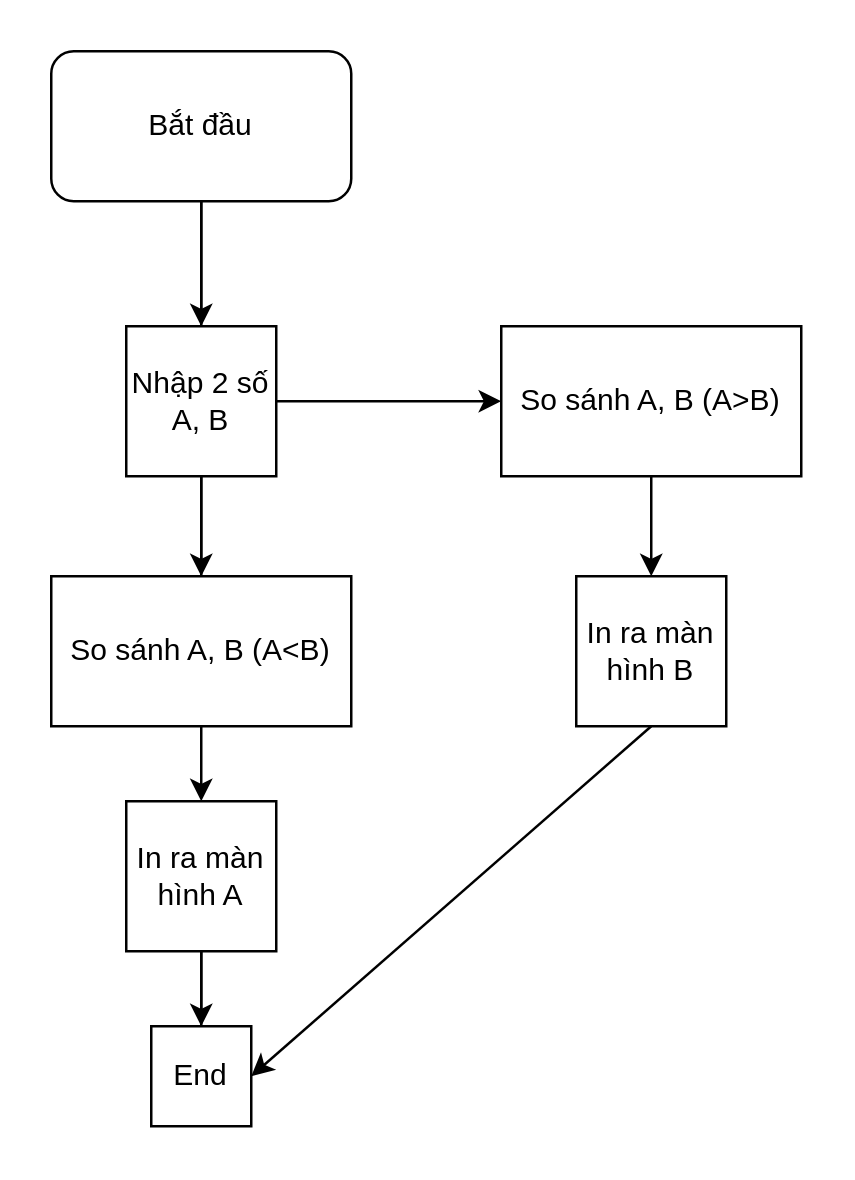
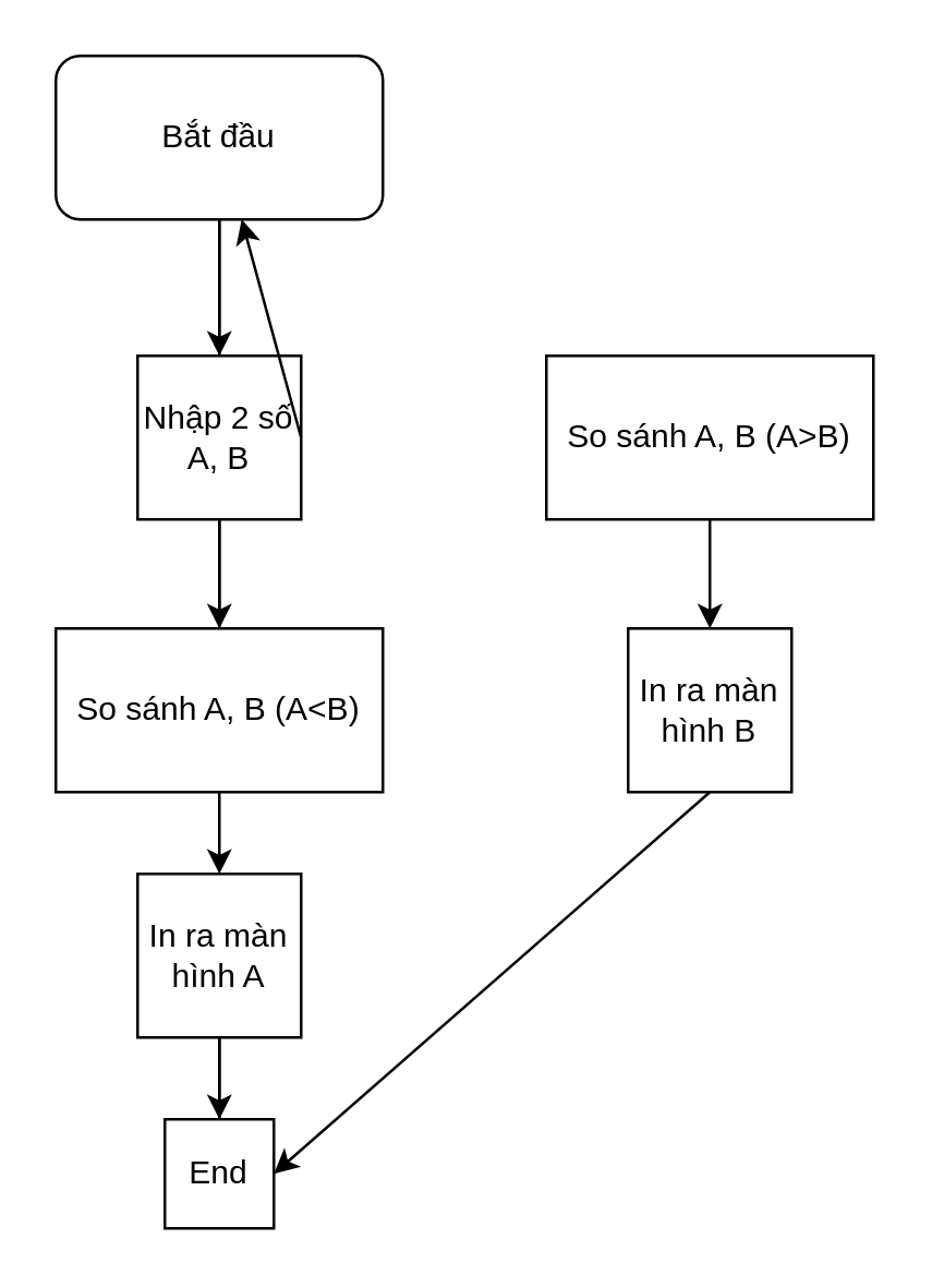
  <mxCell id="0" />
  <mxCell id="1" parent="0" />
  <mxCell id="2" style="edgeStyle=orthogonalEdgeStyle;rounded=0;orthogonalLoop=1;jettySize=auto;html=1;" edge="1" parent="1" source="3"><mxGeometry relative="1" as="geometry"><mxPoint x="80" y="130" as="targetPoint" /></mxGeometry></mxCell>
  <mxCell id="3" value="Bắt đầu" style="whiteSpace=wrap;html=1;rounded=1;" vertex="1" parent="1"><mxGeometry x="20" y="20" width="120" height="60" as="geometry" /></mxCell>
  <mxCell id="4" value="" style="endArrow=none;html=1;rounded=0;" edge="1" parent="1" source="3"><mxGeometry width="50" height="50" relative="1" as="geometry"><mxPoint x="80" y="130" as="sourcePoint" /><mxPoint x="80" y="130" as="targetPoint" /></mxGeometry></mxCell>
  <mxCell id="5" style="edgeStyle=orthogonalEdgeStyle;rounded=0;orthogonalLoop=1;jettySize=auto;html=1;exitX=0.5;exitY=1;exitDx=0;exitDy=0;entryX=0.5;entryY=0;entryDx=0;entryDy=0;" edge="1" parent="1" source="6" target="8"><mxGeometry relative="1" as="geometry" /></mxCell>
  <mxCell id="6" value="Nhập 2 số A, B" style="whiteSpace=wrap;html=1;aspect=fixed;" vertex="1" parent="1"><mxGeometry x="50" y="130" width="60" height="60" as="geometry" /></mxCell>
  <mxCell id="7" value="" style="endArrow=none;html=1;rounded=0;entryX=0.5;entryY=1;entryDx=0;entryDy=0;" edge="1" parent="1" target="6"><mxGeometry width="50" height="50" relative="1" as="geometry"><mxPoint x="80" y="230" as="sourcePoint" /><mxPoint x="130" y="180" as="targetPoint" /></mxGeometry></mxCell>
  <mxCell id="8" value="So sánh A, B (A&amp;lt;B)" style="rounded=0;whiteSpace=wrap;html=1;" vertex="1" parent="1"><mxGeometry x="20" y="230" width="120" height="60" as="geometry" /></mxCell>
  <mxCell id="9" value="" style="endArrow=none;html=1;rounded=0;entryX=0.5;entryY=0;entryDx=0;entryDy=0;" edge="1" parent="1" target="14"><mxGeometry width="50" height="50" relative="1" as="geometry"><mxPoint x="80" y="330" as="sourcePoint" /><mxPoint x="130" y="280" as="targetPoint" /></mxGeometry></mxCell>
  <mxCell id="10" value="" style="endArrow=none;html=1;rounded=0;entryX=0.5;entryY=0;entryDx=0;entryDy=0;" edge="1" parent="1" target="11"><mxGeometry width="50" height="50" relative="1" as="geometry"><mxPoint x="80" y="410" as="sourcePoint" /><mxPoint x="80" y="380" as="targetPoint" /><Array as="points"><mxPoint x="80" y="380" /></Array></mxGeometry></mxCell>
  <mxCell id="11" value="End" style="whiteSpace=wrap;html=1;aspect=fixed;" vertex="1" parent="1"><mxGeometry x="60" y="410" width="40" height="40" as="geometry" /></mxCell>
  <mxCell id="12" value="So sánh A, B (A&amp;gt;B)" style="rounded=0;whiteSpace=wrap;html=1;" vertex="1" parent="1"><mxGeometry x="200" y="130" width="120" height="60" as="geometry" /></mxCell>
  <mxCell id="13" style="edgeStyle=orthogonalEdgeStyle;rounded=0;orthogonalLoop=1;jettySize=auto;html=1;" edge="1" parent="1" source="14" target="11"><mxGeometry relative="1" as="geometry" /></mxCell>
  <mxCell id="14" value="In ra màn hình A" style="whiteSpace=wrap;html=1;aspect=fixed;" vertex="1" parent="1"><mxGeometry x="50" y="320" width="60" height="60" as="geometry" /></mxCell>
  <mxCell id="15" value="In ra màn hình B" style="whiteSpace=wrap;html=1;aspect=fixed;" vertex="1" parent="1"><mxGeometry x="230" y="230" width="60" height="60" as="geometry" /></mxCell>
  <mxCell id="16" value="" style="endArrow=classic;html=1;rounded=0;exitX=0.5;exitY=1;exitDx=0;exitDy=0;entryX=0.5;entryY=0;entryDx=0;entryDy=0;" edge="1" parent="1" source="8" target="14"><mxGeometry width="50" height="50" relative="1" as="geometry"><mxPoint x="80" y="330" as="sourcePoint" /><mxPoint x="130" y="280" as="targetPoint" /></mxGeometry></mxCell>
  <mxCell id="17" value="" style="endArrow=classic;html=1;rounded=0;entryX=1;entryY=0.5;entryDx=0;entryDy=0;exitX=0.5;exitY=1;exitDx=0;exitDy=0;" edge="1" parent="1" source="15" target="11"><mxGeometry width="50" height="50" relative="1" as="geometry"><mxPoint x="70" y="280" as="sourcePoint" /><mxPoint x="120" y="230" as="targetPoint" /></mxGeometry></mxCell>
  <mxCell id="18" value="" style="endArrow=classic;html=1;rounded=0;exitX=0.5;exitY=1;exitDx=0;exitDy=0;entryX=0.5;entryY=0;entryDx=0;entryDy=0;" edge="1" parent="1" source="12" target="15"><mxGeometry width="50" height="50" relative="1" as="geometry"><mxPoint x="250" y="240" as="sourcePoint" /><mxPoint x="300" y="190" as="targetPoint" /></mxGeometry></mxCell>
- <mxCell id="19" value="" style="endArrow=classic;html=1;rounded=0;exitX=1;exitY=0.5;exitDx=0;exitDy=0;entryX=0;entryY=0.5;entryDx=0;entryDy=0;" edge="1" parent="1" source="6" target="12"><mxGeometry width="50" height="50" relative="1" as="geometry"><mxPoint x="70" y="280" as="sourcePoint" /><mxPoint x="120" y="230" as="targetPoint" /></mxGeometry></mxCell>
+ <mxCell id="19" value="" style="endArrow=classic;html=1;rounded=0;exitX=1;exitY=0.5;exitDx=0;exitDy=0;" edge="1" parent="1" source="6" target="3"><mxGeometry width="50" height="50" relative="1" as="geometry"><mxPoint x="70" y="280" as="sourcePoint" /><mxPoint x="120" y="230" as="targetPoint" /></mxGeometry></mxCell>
